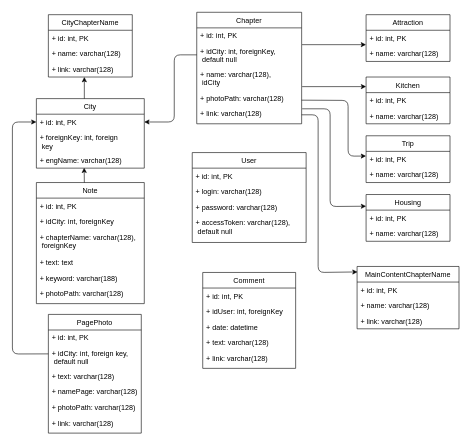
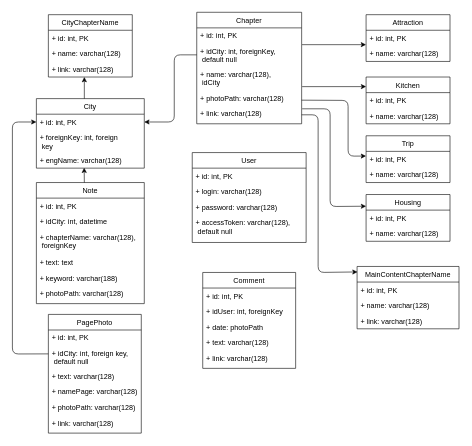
  <mxCell id="0" />
  <mxCell id="1" parent="0" />
  <mxCell id="2" value="Attraction" style="swimlane;fontStyle=0;childLayout=stackLayout;horizontal=1;startSize=26;fillColor=none;horizontalStack=0;resizeParent=1;resizeParentMax=0;resizeLast=0;collapsible=1;marginBottom=0;" vertex="1" parent="1"><mxGeometry x="610" y="24" width="140" height="78" as="geometry" /></mxCell>
  <mxCell id="3" value="+ id: int, PK" style="text;strokeColor=none;fillColor=none;align=left;verticalAlign=top;spacingLeft=4;spacingRight=4;overflow=hidden;rotatable=0;points=[[0,0.5],[1,0.5]];portConstraint=eastwest;" vertex="1" parent="2"><mxGeometry y="26" width="140" height="26" as="geometry" /></mxCell>
  <mxCell id="4" value="+ name: varchar(128)" style="text;strokeColor=none;fillColor=none;align=left;verticalAlign=top;spacingLeft=4;spacingRight=4;overflow=hidden;rotatable=0;points=[[0,0.5],[1,0.5]];portConstraint=eastwest;" vertex="1" parent="2"><mxGeometry y="52" width="140" height="26" as="geometry" /></mxCell>
  <mxCell id="5" value="Chapter" style="swimlane;fontStyle=0;childLayout=stackLayout;horizontal=1;startSize=26;fillColor=none;horizontalStack=0;resizeParent=1;resizeParentMax=0;resizeLast=0;collapsible=1;marginBottom=0;" vertex="1" parent="1"><mxGeometry x="327.5" y="20" width="175" height="186" as="geometry" /></mxCell>
  <mxCell id="6" value="+ id: int, PK" style="text;strokeColor=none;fillColor=none;align=left;verticalAlign=top;spacingLeft=4;spacingRight=4;overflow=hidden;rotatable=0;points=[[0,0.5],[1,0.5]];portConstraint=eastwest;" vertex="1" parent="5"><mxGeometry y="26" width="175" height="26" as="geometry" /></mxCell>
  <mxCell id="7" value="+ idCity: int, foreignKey,&#10; default null" style="text;strokeColor=none;fillColor=none;align=left;verticalAlign=top;spacingLeft=4;spacingRight=4;overflow=hidden;rotatable=0;points=[[0,0.5],[1,0.5]];portConstraint=eastwest;" vertex="1" parent="5"><mxGeometry y="52" width="175" height="38" as="geometry" /></mxCell>
  <mxCell id="8" value="+ name: varchar(128),&#10; idCity" style="text;strokeColor=none;fillColor=none;align=left;verticalAlign=top;spacingLeft=4;spacingRight=4;overflow=hidden;rotatable=0;points=[[0,0.5],[1,0.5]];portConstraint=eastwest;" vertex="1" parent="5"><mxGeometry y="90" width="175" height="40" as="geometry" /></mxCell>
  <mxCell id="9" value="+ photoPath: varchar(128)" style="text;strokeColor=none;fillColor=none;align=left;verticalAlign=top;spacingLeft=4;spacingRight=4;overflow=hidden;rotatable=0;points=[[0,0.5],[1,0.5]];portConstraint=eastwest;" vertex="1" parent="5"><mxGeometry y="130" width="175" height="26" as="geometry" /></mxCell>
  <mxCell id="10" value="+ link: varchar(128)" style="text;strokeColor=none;fillColor=none;align=left;verticalAlign=top;spacingLeft=4;spacingRight=4;overflow=hidden;rotatable=0;points=[[0,0.5],[1,0.5]];portConstraint=eastwest;" vertex="1" parent="5"><mxGeometry y="156" width="175" height="30" as="geometry" /></mxCell>
  <mxCell id="11" value="City" style="swimlane;fontStyle=0;childLayout=stackLayout;horizontal=1;startSize=26;fillColor=none;horizontalStack=0;resizeParent=1;resizeParentMax=0;resizeLast=0;collapsible=1;marginBottom=0;" vertex="1" parent="1"><mxGeometry x="60" y="164" width="180" height="116" as="geometry" /></mxCell>
  <mxCell id="12" value="+ id: int, PK" style="text;strokeColor=none;fillColor=none;align=left;verticalAlign=top;spacingLeft=4;spacingRight=4;overflow=hidden;rotatable=0;points=[[0,0.5],[1,0.5]];portConstraint=eastwest;" vertex="1" parent="11"><mxGeometry y="26" width="180" height="26" as="geometry" /></mxCell>
  <mxCell id="13" value="+ foreignKey: int, foreign&#10; key" style="text;strokeColor=none;fillColor=none;align=left;verticalAlign=top;spacingLeft=4;spacingRight=4;overflow=hidden;rotatable=0;points=[[0,0.5],[1,0.5]];portConstraint=eastwest;" vertex="1" parent="11"><mxGeometry y="52" width="180" height="38" as="geometry" /></mxCell>
  <mxCell id="14" value="+ engName: varchar(128)" style="text;strokeColor=none;fillColor=none;align=left;verticalAlign=top;spacingLeft=4;spacingRight=4;overflow=hidden;rotatable=0;points=[[0,0.5],[1,0.5]];portConstraint=eastwest;" vertex="1" parent="11"><mxGeometry y="90" width="180" height="26" as="geometry" /></mxCell>
  <mxCell id="15" value="CityChapterName" style="swimlane;fontStyle=0;childLayout=stackLayout;horizontal=1;startSize=26;fillColor=none;horizontalStack=0;resizeParent=1;resizeParentMax=0;resizeLast=0;collapsible=1;marginBottom=0;" vertex="1" parent="1"><mxGeometry x="80" y="24" width="140" height="104" as="geometry" /></mxCell>
  <mxCell id="16" value="+ id: int, PK" style="text;strokeColor=none;fillColor=none;align=left;verticalAlign=top;spacingLeft=4;spacingRight=4;overflow=hidden;rotatable=0;points=[[0,0.5],[1,0.5]];portConstraint=eastwest;" vertex="1" parent="15"><mxGeometry y="26" width="140" height="26" as="geometry" /></mxCell>
  <mxCell id="17" value="+ name: varchar(128)" style="text;strokeColor=none;fillColor=none;align=left;verticalAlign=top;spacingLeft=4;spacingRight=4;overflow=hidden;rotatable=0;points=[[0,0.5],[1,0.5]];portConstraint=eastwest;" vertex="1" parent="15"><mxGeometry y="52" width="140" height="26" as="geometry" /></mxCell>
  <mxCell id="18" value="+ link: varchar(128)" style="text;strokeColor=none;fillColor=none;align=left;verticalAlign=top;spacingLeft=4;spacingRight=4;overflow=hidden;rotatable=0;points=[[0,0.5],[1,0.5]];portConstraint=eastwest;" vertex="1" parent="15"><mxGeometry y="78" width="140" height="26" as="geometry" /></mxCell>
  <mxCell id="19" value="Comment" style="swimlane;fontStyle=0;childLayout=stackLayout;horizontal=1;startSize=26;fillColor=none;horizontalStack=0;resizeParent=1;resizeParentMax=0;resizeLast=0;collapsible=1;marginBottom=0;" vertex="1" parent="1"><mxGeometry x="337.5" y="454" width="155" height="160" as="geometry" /></mxCell>
  <mxCell id="20" value="+ id: int, PK" style="text;strokeColor=none;fillColor=none;align=left;verticalAlign=top;spacingLeft=4;spacingRight=4;overflow=hidden;rotatable=0;points=[[0,0.5],[1,0.5]];portConstraint=eastwest;" vertex="1" parent="19"><mxGeometry y="26" width="155" height="26" as="geometry" /></mxCell>
  <mxCell id="21" value="+ idUser: int, foreignKey" style="text;strokeColor=none;fillColor=none;align=left;verticalAlign=top;spacingLeft=4;spacingRight=4;overflow=hidden;rotatable=0;points=[[0,0.5],[1,0.5]];portConstraint=eastwest;" vertex="1" parent="19"><mxGeometry y="52" width="155" height="26" as="geometry" /></mxCell>
- <mxCell id="22" value="+ date: datetime" style="text;strokeColor=none;fillColor=none;align=left;verticalAlign=top;spacingLeft=4;spacingRight=4;overflow=hidden;rotatable=0;points=[[0,0.5],[1,0.5]];portConstraint=eastwest;" vertex="1" parent="19"><mxGeometry y="78" width="155" height="26" as="geometry" /></mxCell>
+ <mxCell id="22" value="+ date: photoPath" style="text;strokeColor=none;fillColor=none;align=left;verticalAlign=top;spacingLeft=4;spacingRight=4;overflow=hidden;rotatable=0;points=[[0,0.5],[1,0.5]];portConstraint=eastwest;" vertex="1" parent="19"><mxGeometry y="78" width="155" height="26" as="geometry" /></mxCell>
  <mxCell id="23" value="+ text: varchar(128)" style="text;strokeColor=none;fillColor=none;align=left;verticalAlign=top;spacingLeft=4;spacingRight=4;overflow=hidden;rotatable=0;points=[[0,0.5],[1,0.5]];portConstraint=eastwest;" vertex="1" parent="19"><mxGeometry y="104" width="155" height="26" as="geometry" /></mxCell>
  <mxCell id="24" value="+ link: varchar(128)" style="text;strokeColor=none;fillColor=none;align=left;verticalAlign=top;spacingLeft=4;spacingRight=4;overflow=hidden;rotatable=0;points=[[0,0.5],[1,0.5]];portConstraint=eastwest;" vertex="1" parent="19"><mxGeometry y="130" width="155" height="30" as="geometry" /></mxCell>
  <mxCell id="25" value="Kitchen" style="swimlane;fontStyle=0;childLayout=stackLayout;horizontal=1;startSize=26;fillColor=none;horizontalStack=0;resizeParent=1;resizeParentMax=0;resizeLast=0;collapsible=1;marginBottom=0;" vertex="1" parent="1"><mxGeometry x="610" y="128" width="140" height="78" as="geometry" /></mxCell>
  <mxCell id="26" value="+ id: int, PK" style="text;strokeColor=none;fillColor=none;align=left;verticalAlign=top;spacingLeft=4;spacingRight=4;overflow=hidden;rotatable=0;points=[[0,0.5],[1,0.5]];portConstraint=eastwest;" vertex="1" parent="25"><mxGeometry y="26" width="140" height="26" as="geometry" /></mxCell>
  <mxCell id="27" value="+ name: varchar(128)" style="text;strokeColor=none;fillColor=none;align=left;verticalAlign=top;spacingLeft=4;spacingRight=4;overflow=hidden;rotatable=0;points=[[0,0.5],[1,0.5]];portConstraint=eastwest;" vertex="1" parent="25"><mxGeometry y="52" width="140" height="26" as="geometry" /></mxCell>
  <mxCell id="28" value="Housing" style="swimlane;fontStyle=0;childLayout=stackLayout;horizontal=1;startSize=26;fillColor=none;horizontalStack=0;resizeParent=1;resizeParentMax=0;resizeLast=0;collapsible=1;marginBottom=0;" vertex="1" parent="1"><mxGeometry x="610" y="324" width="140" height="78" as="geometry" /></mxCell>
  <mxCell id="29" value="+ id: int, PK" style="text;strokeColor=none;fillColor=none;align=left;verticalAlign=top;spacingLeft=4;spacingRight=4;overflow=hidden;rotatable=0;points=[[0,0.5],[1,0.5]];portConstraint=eastwest;" vertex="1" parent="28"><mxGeometry y="26" width="140" height="26" as="geometry" /></mxCell>
  <mxCell id="30" value="+ name: varchar(128)" style="text;strokeColor=none;fillColor=none;align=left;verticalAlign=top;spacingLeft=4;spacingRight=4;overflow=hidden;rotatable=0;points=[[0,0.5],[1,0.5]];portConstraint=eastwest;" vertex="1" parent="28"><mxGeometry y="52" width="140" height="26" as="geometry" /></mxCell>
  <mxCell id="31" value="MainContentChapterName" style="swimlane;fontStyle=0;childLayout=stackLayout;horizontal=1;startSize=26;fillColor=none;horizontalStack=0;resizeParent=1;resizeParentMax=0;resizeLast=0;collapsible=1;marginBottom=0;" vertex="1" parent="1"><mxGeometry x="595" y="444" width="170" height="104" as="geometry" /></mxCell>
  <mxCell id="32" value="+ id: int, PK" style="text;strokeColor=none;fillColor=none;align=left;verticalAlign=top;spacingLeft=4;spacingRight=4;overflow=hidden;rotatable=0;points=[[0,0.5],[1,0.5]];portConstraint=eastwest;" vertex="1" parent="31"><mxGeometry y="26" width="170" height="26" as="geometry" /></mxCell>
  <mxCell id="33" value="+ name: varchar(128)" style="text;strokeColor=none;fillColor=none;align=left;verticalAlign=top;spacingLeft=4;spacingRight=4;overflow=hidden;rotatable=0;points=[[0,0.5],[1,0.5]];portConstraint=eastwest;" vertex="1" parent="31"><mxGeometry y="52" width="170" height="26" as="geometry" /></mxCell>
  <mxCell id="34" value="+ link: varchar(128)" style="text;strokeColor=none;fillColor=none;align=left;verticalAlign=top;spacingLeft=4;spacingRight=4;overflow=hidden;rotatable=0;points=[[0,0.5],[1,0.5]];portConstraint=eastwest;" vertex="1" parent="31"><mxGeometry y="78" width="170" height="26" as="geometry" /></mxCell>
  <mxCell id="35" value="Note" style="swimlane;fontStyle=0;childLayout=stackLayout;horizontal=1;startSize=26;fillColor=none;horizontalStack=0;resizeParent=1;resizeParentMax=0;resizeLast=0;collapsible=1;marginBottom=0;" vertex="1" parent="1"><mxGeometry x="60" y="304" width="180" height="202" as="geometry" /></mxCell>
  <mxCell id="36" value="+ id: int, PK" style="text;strokeColor=none;fillColor=none;align=left;verticalAlign=top;spacingLeft=4;spacingRight=4;overflow=hidden;rotatable=0;points=[[0,0.5],[1,0.5]];portConstraint=eastwest;" vertex="1" parent="35"><mxGeometry y="26" width="180" height="26" as="geometry" /></mxCell>
- <mxCell id="37" value="+ idCity: int, foreignKey" style="text;strokeColor=none;fillColor=none;align=left;verticalAlign=top;spacingLeft=4;spacingRight=4;overflow=hidden;rotatable=0;points=[[0,0.5],[1,0.5]];portConstraint=eastwest;" vertex="1" parent="35"><mxGeometry y="52" width="180" height="26" as="geometry" /></mxCell>
+ <mxCell id="37" value="+ idCity: int, datetime" style="text;strokeColor=none;fillColor=none;align=left;verticalAlign=top;spacingLeft=4;spacingRight=4;overflow=hidden;rotatable=0;points=[[0,0.5],[1,0.5]];portConstraint=eastwest;" vertex="1" parent="35"><mxGeometry y="52" width="180" height="26" as="geometry" /></mxCell>
  <mxCell id="38" value="+ chapterName: varchar(128),&#10; foreignKey" style="text;strokeColor=none;fillColor=none;align=left;verticalAlign=top;spacingLeft=4;spacingRight=4;overflow=hidden;rotatable=0;points=[[0,0.5],[1,0.5]];portConstraint=eastwest;" vertex="1" parent="35"><mxGeometry y="78" width="180" height="42" as="geometry" /></mxCell>
  <mxCell id="39" value="+ text: text" style="text;strokeColor=none;fillColor=none;align=left;verticalAlign=top;spacingLeft=4;spacingRight=4;overflow=hidden;rotatable=0;points=[[0,0.5],[1,0.5]];portConstraint=eastwest;" vertex="1" parent="35"><mxGeometry y="120" width="180" height="26" as="geometry" /></mxCell>
  <mxCell id="40" value="+ keyword: varchar(188)" style="text;strokeColor=none;fillColor=none;align=left;verticalAlign=top;spacingLeft=4;spacingRight=4;overflow=hidden;rotatable=0;points=[[0,0.5],[1,0.5]];portConstraint=eastwest;" vertex="1" parent="35"><mxGeometry y="146" width="180" height="26" as="geometry" /></mxCell>
  <mxCell id="41" value="+ photoPath: varchar(128)" style="text;strokeColor=none;fillColor=none;align=left;verticalAlign=top;spacingLeft=4;spacingRight=4;overflow=hidden;rotatable=0;points=[[0,0.5],[1,0.5]];portConstraint=eastwest;" vertex="1" parent="35"><mxGeometry y="172" width="180" height="30" as="geometry" /></mxCell>
  <mxCell id="42" value="PagePhoto" style="swimlane;fontStyle=0;childLayout=stackLayout;horizontal=1;startSize=26;fillColor=none;horizontalStack=0;resizeParent=1;resizeParentMax=0;resizeLast=0;collapsible=1;marginBottom=0;" vertex="1" parent="1"><mxGeometry x="80" y="524" width="155" height="198" as="geometry" /></mxCell>
  <mxCell id="43" value="+ id: int, PK" style="text;strokeColor=none;fillColor=none;align=left;verticalAlign=top;spacingLeft=4;spacingRight=4;overflow=hidden;rotatable=0;points=[[0,0.5],[1,0.5]];portConstraint=eastwest;" vertex="1" parent="42"><mxGeometry y="26" width="155" height="26" as="geometry" /></mxCell>
  <mxCell id="44" value="+ idCity: int, foreign key,&#10; default null" style="text;strokeColor=none;fillColor=none;align=left;verticalAlign=top;spacingLeft=4;spacingRight=4;overflow=hidden;rotatable=0;points=[[0,0.5],[1,0.5]];portConstraint=eastwest;" vertex="1" parent="42"><mxGeometry y="52" width="155" height="38" as="geometry" /></mxCell>
  <mxCell id="45" value="+ text: varchar(128)" style="text;strokeColor=none;fillColor=none;align=left;verticalAlign=top;spacingLeft=4;spacingRight=4;overflow=hidden;rotatable=0;points=[[0,0.5],[1,0.5]];portConstraint=eastwest;" vertex="1" parent="42"><mxGeometry y="90" width="155" height="26" as="geometry" /></mxCell>
  <mxCell id="46" value="+ namePage: varchar(128)" style="text;strokeColor=none;fillColor=none;align=left;verticalAlign=top;spacingLeft=4;spacingRight=4;overflow=hidden;rotatable=0;points=[[0,0.5],[1,0.5]];portConstraint=eastwest;" vertex="1" parent="42"><mxGeometry y="116" width="155" height="26" as="geometry" /></mxCell>
  <mxCell id="47" value="+ photoPath: varchar(128)" style="text;strokeColor=none;fillColor=none;align=left;verticalAlign=top;spacingLeft=4;spacingRight=4;overflow=hidden;rotatable=0;points=[[0,0.5],[1,0.5]];portConstraint=eastwest;" vertex="1" parent="42"><mxGeometry y="142" width="155" height="26" as="geometry" /></mxCell>
  <mxCell id="48" value="+ link: varchar(128)" style="text;strokeColor=none;fillColor=none;align=left;verticalAlign=top;spacingLeft=4;spacingRight=4;overflow=hidden;rotatable=0;points=[[0,0.5],[1,0.5]];portConstraint=eastwest;" vertex="1" parent="42"><mxGeometry y="168" width="155" height="30" as="geometry" /></mxCell>
  <mxCell id="49" value="Trip" style="swimlane;fontStyle=0;childLayout=stackLayout;horizontal=1;startSize=26;fillColor=none;horizontalStack=0;resizeParent=1;resizeParentMax=0;resizeLast=0;collapsible=1;marginBottom=0;" vertex="1" parent="1"><mxGeometry x="610" y="226" width="140" height="78" as="geometry" /></mxCell>
  <mxCell id="50" value="+ id: int, PK" style="text;strokeColor=none;fillColor=none;align=left;verticalAlign=top;spacingLeft=4;spacingRight=4;overflow=hidden;rotatable=0;points=[[0,0.5],[1,0.5]];portConstraint=eastwest;" vertex="1" parent="49"><mxGeometry y="26" width="140" height="26" as="geometry" /></mxCell>
  <mxCell id="51" value="+ name: varchar(128)" style="text;strokeColor=none;fillColor=none;align=left;verticalAlign=top;spacingLeft=4;spacingRight=4;overflow=hidden;rotatable=0;points=[[0,0.5],[1,0.5]];portConstraint=eastwest;" vertex="1" parent="49"><mxGeometry y="52" width="140" height="26" as="geometry" /></mxCell>
  <mxCell id="52" value="User" style="swimlane;fontStyle=0;childLayout=stackLayout;horizontal=1;startSize=26;fillColor=none;horizontalStack=0;resizeParent=1;resizeParentMax=0;resizeLast=0;collapsible=1;marginBottom=0;" vertex="1" parent="1"><mxGeometry x="320" y="254" width="190" height="150" as="geometry" /></mxCell>
  <mxCell id="53" value="+ id: int, PK" style="text;strokeColor=none;fillColor=none;align=left;verticalAlign=top;spacingLeft=4;spacingRight=4;overflow=hidden;rotatable=0;points=[[0,0.5],[1,0.5]];portConstraint=eastwest;" vertex="1" parent="52"><mxGeometry y="26" width="190" height="26" as="geometry" /></mxCell>
  <mxCell id="54" value="+ login: varchar(128)" style="text;strokeColor=none;fillColor=none;align=left;verticalAlign=top;spacingLeft=4;spacingRight=4;overflow=hidden;rotatable=0;points=[[0,0.5],[1,0.5]];portConstraint=eastwest;" vertex="1" parent="52"><mxGeometry y="52" width="190" height="26" as="geometry" /></mxCell>
  <mxCell id="55" value="+ password: varchar(128)" style="text;strokeColor=none;fillColor=none;align=left;verticalAlign=top;spacingLeft=4;spacingRight=4;overflow=hidden;rotatable=0;points=[[0,0.5],[1,0.5]];portConstraint=eastwest;" vertex="1" parent="52"><mxGeometry y="78" width="190" height="26" as="geometry" /></mxCell>
  <mxCell id="56" value="+ accessToken: varchar(128),&#10; default null" style="text;strokeColor=none;fillColor=none;align=left;verticalAlign=top;spacingLeft=4;spacingRight=4;overflow=hidden;rotatable=0;points=[[0,0.5],[1,0.5]];portConstraint=eastwest;" vertex="1" parent="52"><mxGeometry y="104" width="190" height="46" as="geometry" /></mxCell>
  <mxCell id="57" value="" style="endArrow=classic;html=1;entryX=0.443;entryY=0.974;entryDx=0;entryDy=0;entryPerimeter=0;" edge="1" parent="1" target="14"><mxGeometry width="50" height="50" relative="1" as="geometry"><mxPoint x="140" y="304" as="sourcePoint" /><mxPoint x="140" y="284" as="targetPoint" /></mxGeometry></mxCell>
  <mxCell id="58" value="" style="endArrow=classic;html=1;entryX=0.463;entryY=1.022;entryDx=0;entryDy=0;entryPerimeter=0;" edge="1" parent="1"><mxGeometry width="50" height="50" relative="1" as="geometry"><mxPoint x="140" y="164" as="sourcePoint" /><mxPoint x="140" y="128.002" as="targetPoint" /></mxGeometry></mxCell>
  <mxCell id="59" value="" style="endArrow=classic;html=1;entryX=0;entryY=0.5;entryDx=0;entryDy=0;exitX=-0.001;exitY=0.364;exitDx=0;exitDy=0;exitPerimeter=0;" edge="1" parent="1" source="44" target="12"><mxGeometry width="50" height="50" relative="1" as="geometry"><mxPoint x="30" y="574" as="sourcePoint" /><mxPoint x="50" y="204" as="targetPoint" /><Array as="points"><mxPoint x="20" y="590" /><mxPoint x="20" y="203" /></Array></mxGeometry></mxCell>
  <mxCell id="60" value="" style="endArrow=classic;html=1;entryX=1;entryY=0.5;entryDx=0;entryDy=0;exitX=0;exitY=0.5;exitDx=0;exitDy=0;" edge="1" parent="1" source="7" target="12"><mxGeometry width="50" height="50" relative="1" as="geometry"><mxPoint x="270" y="194" as="sourcePoint" /><mxPoint x="320" y="144" as="targetPoint" /><Array as="points"><mxPoint x="290" y="91" /><mxPoint x="290" y="203" /></Array></mxGeometry></mxCell>
  <mxCell id="61" value="" style="endArrow=classic;html=1;exitX=1.004;exitY=0.053;exitDx=0;exitDy=0;exitPerimeter=0;entryX=-0.001;entryY=-0.077;entryDx=0;entryDy=0;entryPerimeter=0;" edge="1" parent="1" source="7" target="4"><mxGeometry width="50" height="50" relative="1" as="geometry"><mxPoint x="510" y="124" as="sourcePoint" /><mxPoint x="600" y="114" as="targetPoint" /></mxGeometry></mxCell>
  <mxCell id="62" value="" style="endArrow=classic;html=1;exitX=1.004;exitY=0.053;exitDx=0;exitDy=0;exitPerimeter=0;entryX=-0.001;entryY=-0.077;entryDx=0;entryDy=0;entryPerimeter=0;" edge="1" parent="1"><mxGeometry width="50" height="50" relative="1" as="geometry"><mxPoint x="503.34" y="144.014" as="sourcePoint" /><mxPoint x="610" y="143.998" as="targetPoint" /></mxGeometry></mxCell>
  <mxCell id="63" value="" style="endArrow=classic;html=1;exitX=1.004;exitY=0.053;exitDx=0;exitDy=0;exitPerimeter=0;entryX=-0.001;entryY=0.301;entryDx=0;entryDy=0;entryPerimeter=0;" edge="1" parent="1" target="50"><mxGeometry width="50" height="50" relative="1" as="geometry"><mxPoint x="502.5" y="166.604" as="sourcePoint" /><mxPoint x="609.16" y="166.588" as="targetPoint" /><Array as="points"><mxPoint x="580" y="167" /><mxPoint x="580" y="260" /></Array></mxGeometry></mxCell>
  <mxCell id="64" value="" style="endArrow=classic;html=1;entryX=0;entryY=0.25;entryDx=0;entryDy=0;exitX=1.005;exitY=0.167;exitDx=0;exitDy=0;exitPerimeter=0;" edge="1" parent="1" source="10" target="28"><mxGeometry width="50" height="50" relative="1" as="geometry"><mxPoint x="510" y="174" as="sourcePoint" /><mxPoint x="590" y="304" as="targetPoint" /><Array as="points"><mxPoint x="550" y="181" /><mxPoint x="550" y="344" /></Array></mxGeometry></mxCell>
  <mxCell id="65" value="" style="endArrow=classic;html=1;exitX=1;exitY=0.5;exitDx=0;exitDy=0;entryX=0.004;entryY=0.088;entryDx=0;entryDy=0;entryPerimeter=0;" edge="1" parent="1" source="10" target="31"><mxGeometry width="50" height="50" relative="1" as="geometry"><mxPoint x="530" y="454" as="sourcePoint" /><mxPoint x="580" y="404" as="targetPoint" /><Array as="points"><mxPoint x="530" y="191" /><mxPoint x="530" y="454" /></Array></mxGeometry></mxCell>
